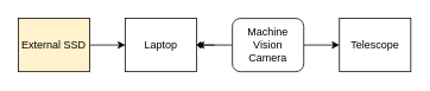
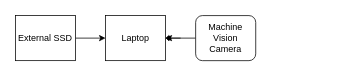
  <mxCell id="0" />
  <mxCell id="1" parent="0" />
  <mxCell id="2" value="Laptop" style="rounded=0;whiteSpace=wrap;html=1;" parent="1" vertex="1"><mxGeometry x="140" y="20" width="80" height="60" as="geometry" /></mxCell>
  <mxCell id="3" style="edgeStyle=orthogonalEdgeStyle;rounded=0;orthogonalLoop=1;jettySize=auto;html=1;exitX=1;exitY=0.5;exitDx=0;exitDy=0;entryX=0;entryY=0.5;entryDx=0;entryDy=0;" parent="1" source="4" target="2" edge="1"><mxGeometry relative="1" as="geometry" /></mxCell>
- <mxCell id="4" value="External SSD" style="rounded=0;whiteSpace=wrap;html=1;fillColor=#fff2cc;" parent="1" vertex="1"><mxGeometry x="20" y="20" width="80" height="60" as="geometry" /></mxCell>
+ <mxCell id="4" value="External SSD" style="rounded=0;whiteSpace=wrap;html=1;" parent="1" vertex="1"><mxGeometry x="20" y="20" width="80" height="60" as="geometry" /></mxCell>
  <mxCell id="5" style="edgeStyle=orthogonalEdgeStyle;rounded=0;orthogonalLoop=1;jettySize=auto;html=1;entryX=1;entryY=0.5;entryDx=0;entryDy=0;" parent="1" target="2" edge="1"><mxGeometry relative="1" as="geometry"><mxPoint x="240" y="50" as="sourcePoint" /></mxGeometry></mxCell>
  <mxCell id="6" value="" style="edgeStyle=orthogonalEdgeStyle;rounded=0;orthogonalLoop=1;jettySize=auto;html=1;endArrow=diamond;" parent="1" source="8" target="2" edge="1"><mxGeometry relative="1" as="geometry" /></mxCell>
- <mxCell id="7" style="edgeStyle=orthogonalEdgeStyle;rounded=0;orthogonalLoop=1;jettySize=auto;html=1;exitX=1;exitY=0.5;exitDx=0;exitDy=0;" parent="1" source="8" target="9" edge="1"><mxGeometry relative="1" as="geometry" /></mxCell>
  <mxCell id="8" value="Machine Vision Camera" style="whiteSpace=wrap;html=1;rounded=1;" parent="1" vertex="1"><mxGeometry x="260" y="20" width="80" height="60" as="geometry" /></mxCell>
- <mxCell id="9" value="Telescope" style="rounded=0;whiteSpace=wrap;html=1;" parent="1" vertex="1"><mxGeometry x="380" y="20" width="80" height="60" as="geometry" /></mxCell>
